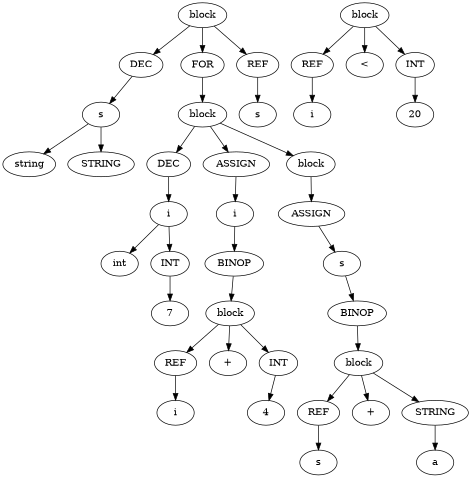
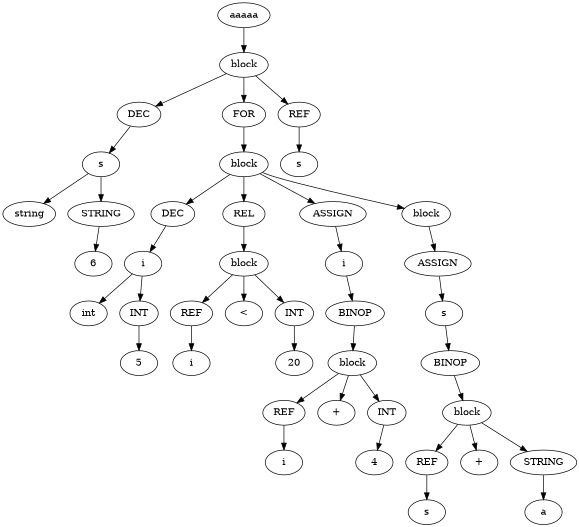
  digraph {
+   n1 [label=aaaaa]
    n2 [label=block]
    n3 [label=DEC]
    n4 [label=FOR]
    n5 [label=REF]
    n6 [label=s]
    n7 [label=block]
    n8 [label=s]
    n9 [label=string]
    n10 [label=STRING]
+   6
    n12 [label=DEC]
+   n13 [label=REL]
    n14 [label=ASSIGN]
    n15 [label=block]
    n16 [label=i]
    n17 [label=block]
    n18 [label=i]
    n19 [label=ASSIGN]
    n20 [label=int]
    n21 [label=INT]
-   n22 [label=7]
+   n22 [label=5]
    n23 [label=REF]
    n24 [label="<"]
    n25 [label=INT]
    n26 [label=i]
    n27 [label=20]
    n28 [label=BINOP]
    n29 [label=block]
    n30 [label=REF]
    n31 [label="+"]
    n32 [label=INT]
    n33 [label=i]
    n34 [label=4]
    n35 [label=s]
    n36 [label=BINOP]
    n37 [label=block]
    n38 [label=REF]
    n39 [label="+"]
    n40 [label=STRING]
    n41 [label=s]
    n42 [label=a]
+   n1 -> n2
    n2 -> n3
    n2 -> n4
    n2 -> n5
    n3 -> n6
    n4 -> n7
    n5 -> n8
    n6 -> n9
    n6 -> n10
    n7 -> n12
+   n7 -> n13
    n7 -> n14
    n7 -> n15
+   n10 -> 6
    n12 -> n16
+   n13 -> n17
    n14 -> n18
    n15 -> n19
    n16 -> n20
    n16 -> n21
    n17 -> n23
    n17 -> n24
    n17 -> n25
    n18 -> n28
    n19 -> n35
    n21 -> n22
    n23 -> n26
    n25 -> n27
    n28 -> n29
    n29 -> n30
    n29 -> n31
    n29 -> n32
    n30 -> n33
    n32 -> n34
    n35 -> n36
    n36 -> n37
    n37 -> n38
    n37 -> n39
    n37 -> n40
    n38 -> n41
    n40 -> n42
  }
